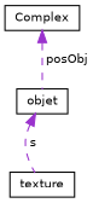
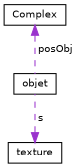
  digraph {
    node [color=black fillcolor=white fontname=Helvetica fontsize=10 shape=record style=filled]
    edge [color=darkorchid3 dir=back fontname=Helvetica fontsize=10 labelfontname=Helvetica labelfontsize=10 style=dashed]
    n1 [height=0.2 label=objet width=0.4]
    n2 [height=0.2 label=Complex width=0.4]
    n3 [height=0.2 label=texture width=0.4]
    n2 -> n1 [label=" posObj"]
-   n1 -> n3 [label=" s"]
+   n3 -> n1 [label=" s"]
  }
